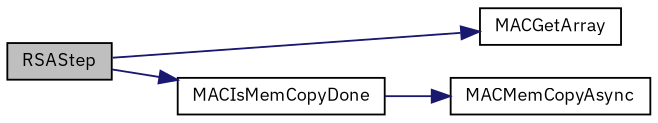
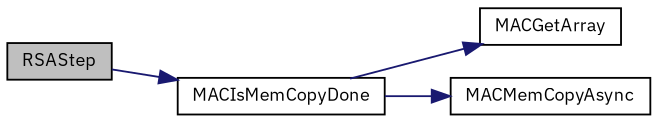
  digraph {
    fontname="IBM Plex Sans"
    rankdir=LR
    node [color=black fillcolor=white fontname="IBM Plex Sans" fontsize=10 shape=record style=filled]
    edge [color=midnightblue fontname="IBM Plex Sans" fontsize=10 labelfontname=Helvetica labelfontsize=10 style=solid]
    n1 [fillcolor=grey75 fontcolor=black height=0.2 label=RSAStep width=0.4]
    n2 [height=0.2 label=MACIsMemCopyDone width=0.4]
    n3 [height=0.2 label=MACGetArray width=0.4]
    n4 [height=0.2 label=MACMemCopyAsync width=0.4]
    n1 -> n2
-   n1 -> n3
+   n2 -> n3
    n2 -> n4
  }
